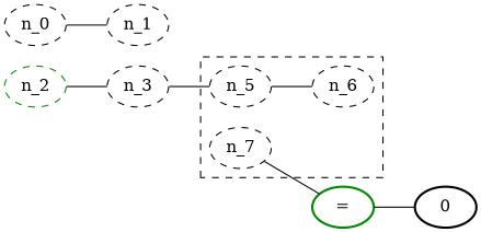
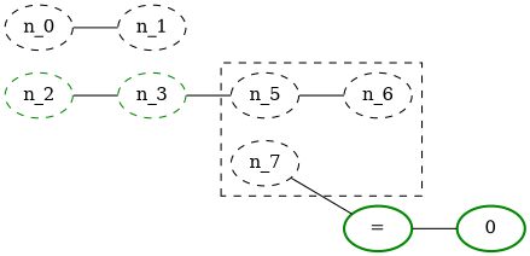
  digraph {
    compound=true
    rankdir=LR
    node [color="#000000" fontcolor="#000000" style=dashed]
    edge [arrowhead=none weight=5]
    n_5
    n_6
    n_7
    n4 [color="#008800" label="=" style=bold]
    n_0
    n_1
    n_2 [color="#008800"]
-   n_3
-   n9 [label=0 style=bold]
+   n_3 [color="#008800"]
+   n9 [color="#008800" label=0 style=bold]
    subgraph cluster_1 {
      color="#000000"
      fontcolor="#000000"
      style=dashed
      n_5
      n_6
      n_7
    }
    n_5 -> n_6
    n_7 -> n4
    n4 -> n9
    n_0 -> n_1
    n_2 -> n_3
    n_3 -> n_5
  }
